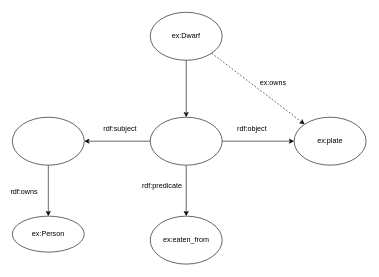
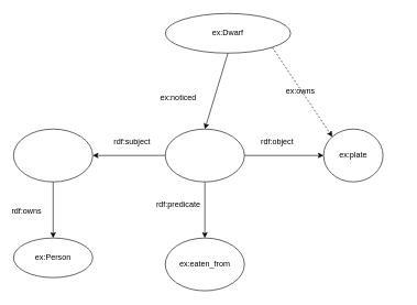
  <mxCell id="0" />
  <mxCell id="1" parent="0" />
  <mxCell id="2" style="rounded=0;orthogonalLoop=1;jettySize=auto;html=1;exitX=0.5;exitY=1;exitDx=0;exitDy=0;entryX=0.5;entryY=0;entryDx=0;entryDy=0;" edge="1" parent="1" source="4" target="10"><mxGeometry relative="1" as="geometry" /></mxCell>
  <mxCell id="3" style="edgeStyle=none;rounded=0;orthogonalLoop=1;jettySize=auto;html=1;exitX=1;exitY=1;exitDx=0;exitDy=0;entryX=0;entryY=0;entryDx=0;entryDy=0;dashed=1;" edge="1" parent="1" source="4" target="11"><mxGeometry relative="1" as="geometry" /></mxCell>
- <mxCell id="4" value="ex:Dwarf" style="ellipse;whiteSpace=wrap;html=1;" vertex="1" parent="1"><mxGeometry x="250" y="20" width="120" height="80" as="geometry" /></mxCell>
+ <mxCell id="4" value="ex:Dwarf" style="ellipse;whiteSpace=wrap;html=1;" vertex="1" parent="1"><mxGeometry x="250" y="20" width="190" height="60" as="geometry" /></mxCell>
  <mxCell id="5" style="edgeStyle=none;rounded=0;orthogonalLoop=1;jettySize=auto;html=1;exitX=0.5;exitY=1;exitDx=0;exitDy=0;entryX=0.5;entryY=0;entryDx=0;entryDy=0;" edge="1" parent="1" source="6" target="12"><mxGeometry relative="1" as="geometry" /></mxCell>
  <mxCell id="6" value="" style="ellipse;whiteSpace=wrap;html=1;" vertex="1" parent="1"><mxGeometry x="20" y="195" width="120" height="80" as="geometry" /></mxCell>
  <mxCell id="7" style="edgeStyle=none;rounded=0;orthogonalLoop=1;jettySize=auto;html=1;exitX=0;exitY=0.5;exitDx=0;exitDy=0;entryX=1;entryY=0.5;entryDx=0;entryDy=0;" edge="1" parent="1" source="10" target="6"><mxGeometry relative="1" as="geometry" /></mxCell>
  <mxCell id="8" style="edgeStyle=none;rounded=0;orthogonalLoop=1;jettySize=auto;html=1;exitX=1;exitY=0.5;exitDx=0;exitDy=0;entryX=0;entryY=0.5;entryDx=0;entryDy=0;" edge="1" parent="1" source="10" target="11"><mxGeometry relative="1" as="geometry" /></mxCell>
  <mxCell id="9" style="edgeStyle=none;rounded=0;orthogonalLoop=1;jettySize=auto;html=1;exitX=0.5;exitY=1;exitDx=0;exitDy=0;" edge="1" parent="1" source="10" target="13"><mxGeometry relative="1" as="geometry" /></mxCell>
  <mxCell id="10" value="" style="ellipse;whiteSpace=wrap;html=1;" vertex="1" parent="1"><mxGeometry x="250" y="195" width="120" height="80" as="geometry" /></mxCell>
- <mxCell id="11" value="ex:plate" style="ellipse;whiteSpace=wrap;html=1;" vertex="1" parent="1"><mxGeometry x="490" y="195" width="120" height="80" as="geometry" /></mxCell>
+ <mxCell id="11" value="ex:plate" style="ellipse;whiteSpace=wrap;html=1;" vertex="1" parent="1"><mxGeometry x="490" y="195" width="90" height="80" as="geometry" /></mxCell>
  <mxCell id="12" value="ex:Person" style="ellipse;whiteSpace=wrap;html=1;" vertex="1" parent="1"><mxGeometry x="20" y="360" width="120" height="60" as="geometry" /></mxCell>
  <mxCell id="13" value="ex:eaten_from" style="ellipse;whiteSpace=wrap;html=1;" vertex="1" parent="1"><mxGeometry x="250" y="360" width="120" height="80" as="geometry" /></mxCell>
+ <mxCell id="14" value="ex:noticed" style="text;html=1;strokeColor=none;fillColor=none;align=center;verticalAlign=middle;whiteSpace=wrap;rounded=0;" vertex="1" parent="1"><mxGeometry x="250" y="137.5" width="40" height="20" as="geometry" /></mxCell>
  <mxCell id="15" value="ex:owns" style="text;html=1;strokeColor=none;fillColor=none;align=center;verticalAlign=middle;whiteSpace=wrap;rounded=0;" vertex="1" parent="1"><mxGeometry x="435" y="127.5" width="40" height="20" as="geometry" /></mxCell>
  <mxCell id="16" value="rdf:subject" style="text;html=1;strokeColor=none;fillColor=none;align=center;verticalAlign=middle;whiteSpace=wrap;rounded=0;" vertex="1" parent="1"><mxGeometry x="180" y="205" width="40" height="20" as="geometry" /></mxCell>
  <mxCell id="17" value="rdf:object" style="text;html=1;strokeColor=none;fillColor=none;align=center;verticalAlign=middle;whiteSpace=wrap;rounded=0;" vertex="1" parent="1"><mxGeometry x="400" y="205" width="40" height="20" as="geometry" /></mxCell>
  <mxCell id="18" value="rdf:owns" style="text;html=1;strokeColor=none;fillColor=none;align=center;verticalAlign=middle;whiteSpace=wrap;rounded=0;" vertex="1" parent="1"><mxGeometry x="20" y="310" width="40" height="20" as="geometry" /></mxCell>
  <mxCell id="19" value="rdf:predicate" style="text;html=1;strokeColor=none;fillColor=none;align=center;verticalAlign=middle;whiteSpace=wrap;rounded=0;" vertex="1" parent="1"><mxGeometry x="250" y="300" width="40" height="20" as="geometry" /></mxCell>
